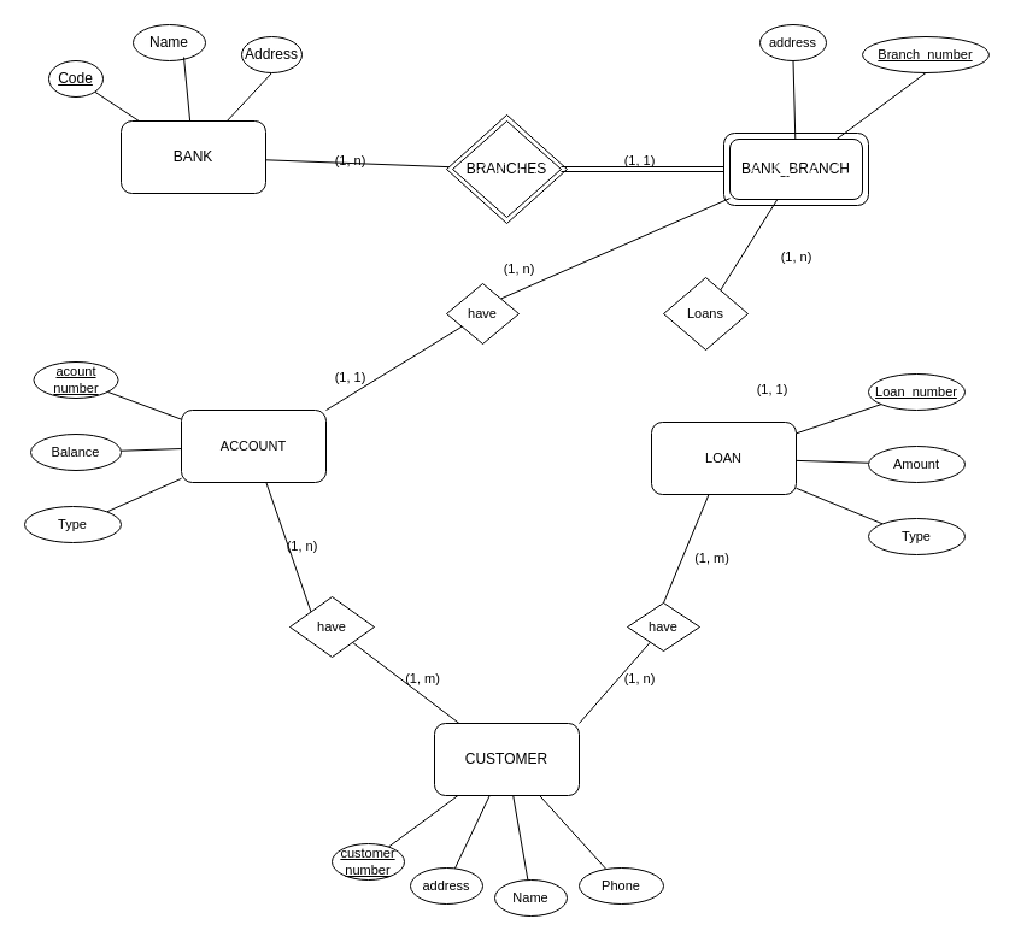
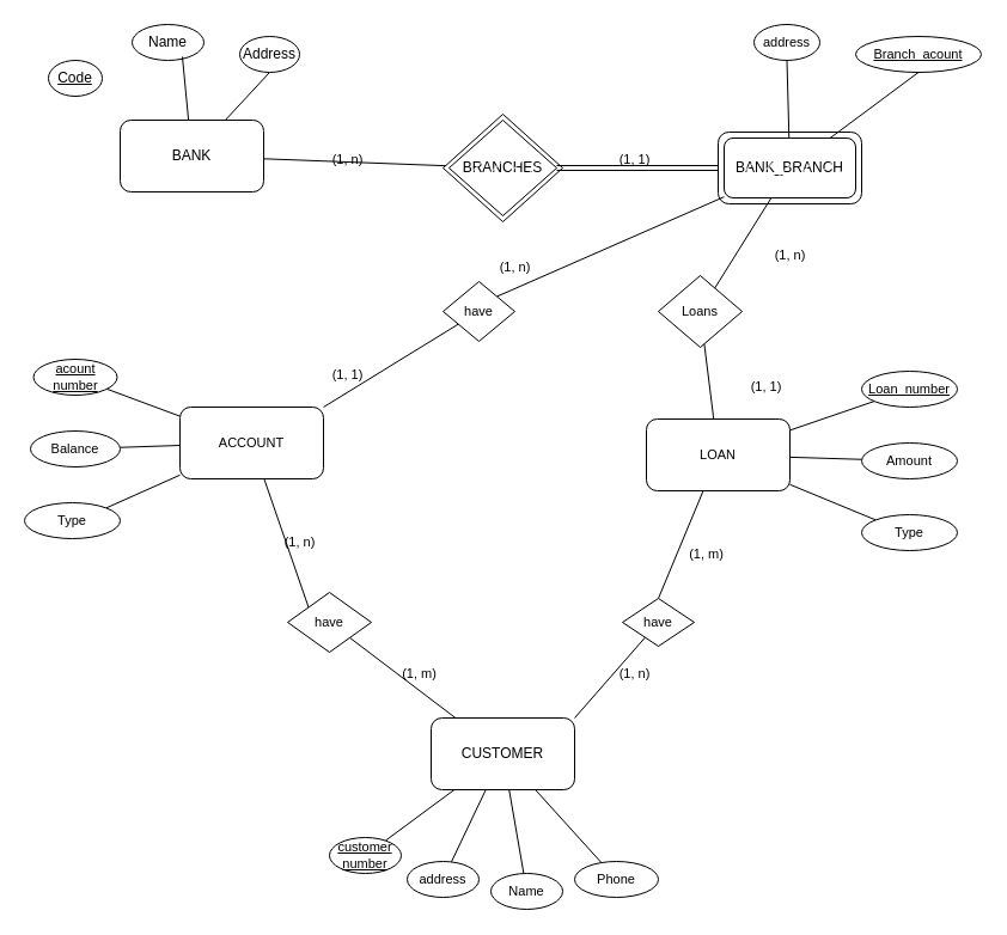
  <mxCell id="0" />
  <mxCell id="1" parent="0" />
  <mxCell id="2" style="rounded=0;orthogonalLoop=1;jettySize=auto;html=1;endArrow=none;endFill=0;" edge="1" parent="1" source="5" target="19"><mxGeometry relative="1" as="geometry" /></mxCell>
- <mxCell id="3" style="rounded=0;orthogonalLoop=1;jettySize=auto;html=1;entryX=1;entryY=1;entryDx=0;entryDy=0;endArrow=none;endFill=0;" edge="1" parent="1" source="5" target="20"><mxGeometry relative="1" as="geometry" /></mxCell>
  <mxCell id="4" style="edgeStyle=none;shape=connector;rounded=0;orthogonalLoop=1;jettySize=auto;html=1;entryX=0.5;entryY=1;entryDx=0;entryDy=0;labelBackgroundColor=default;strokeColor=default;align=center;verticalAlign=middle;fontFamily=Helvetica;fontSize=11;fontColor=default;endArrow=none;endFill=0;" edge="1" parent="1" source="5" target="22"><mxGeometry relative="1" as="geometry" /></mxCell>
  <mxCell id="5" value="BANK" style="rounded=1;whiteSpace=wrap;html=1;" vertex="1" parent="1"><mxGeometry x="100" y="100" width="120" height="60" as="geometry" /></mxCell>
  <mxCell id="6" style="edgeStyle=none;shape=connector;rounded=0;orthogonalLoop=1;jettySize=auto;html=1;labelBackgroundColor=default;strokeColor=default;align=center;verticalAlign=middle;fontFamily=Helvetica;fontSize=11;fontColor=default;endArrow=none;endFill=0;" edge="1" parent="1" source="10" target="60"><mxGeometry relative="1" as="geometry" /></mxCell>
  <mxCell id="7" style="edgeStyle=none;shape=connector;rounded=0;orthogonalLoop=1;jettySize=auto;html=1;labelBackgroundColor=default;strokeColor=default;align=center;verticalAlign=middle;fontFamily=Helvetica;fontSize=11;fontColor=default;endArrow=none;endFill=0;" edge="1" parent="1" source="10" target="62"><mxGeometry relative="1" as="geometry" /></mxCell>
  <mxCell id="8" style="edgeStyle=none;shape=connector;rounded=0;orthogonalLoop=1;jettySize=auto;html=1;labelBackgroundColor=default;strokeColor=default;align=center;verticalAlign=middle;fontFamily=Helvetica;fontSize=11;fontColor=default;endArrow=none;endFill=0;" edge="1" parent="1" source="10" target="61"><mxGeometry relative="1" as="geometry" /></mxCell>
  <mxCell id="9" style="edgeStyle=none;shape=connector;rounded=0;orthogonalLoop=1;jettySize=auto;html=1;labelBackgroundColor=default;strokeColor=default;align=center;verticalAlign=middle;fontFamily=Helvetica;fontSize=11;fontColor=default;endArrow=none;endFill=0;" edge="1" parent="1" source="10" target="63"><mxGeometry relative="1" as="geometry" /></mxCell>
  <mxCell id="10" value="CUSTOMER" style="rounded=1;whiteSpace=wrap;html=1;" vertex="1" parent="1"><mxGeometry x="360" y="600" width="120" height="60" as="geometry" /></mxCell>
  <mxCell id="11" value="BANK_BRANCH" style="rounded=1;whiteSpace=wrap;html=1;" vertex="1" parent="1"><mxGeometry x="600" y="110" width="120" height="60" as="geometry" /></mxCell>
  <mxCell id="12" style="edgeStyle=none;shape=connector;rounded=0;orthogonalLoop=1;jettySize=auto;html=1;entryX=0.5;entryY=1;entryDx=0;entryDy=0;labelBackgroundColor=default;strokeColor=default;align=center;verticalAlign=middle;fontFamily=Helvetica;fontSize=11;fontColor=default;endArrow=none;endFill=0;" edge="1" parent="1" source="16" target="24"><mxGeometry relative="1" as="geometry" /></mxCell>
  <mxCell id="13" style="edgeStyle=none;shape=connector;rounded=0;orthogonalLoop=1;jettySize=auto;html=1;entryX=0.5;entryY=1;entryDx=0;entryDy=0;labelBackgroundColor=default;strokeColor=default;align=center;verticalAlign=middle;fontFamily=Helvetica;fontSize=11;fontColor=default;endArrow=none;endFill=0;" edge="1" parent="1" source="16" target="25"><mxGeometry relative="1" as="geometry" /></mxCell>
  <mxCell id="14" style="edgeStyle=none;shape=connector;rounded=0;orthogonalLoop=1;jettySize=auto;html=1;entryX=1;entryY=0;entryDx=0;entryDy=0;labelBackgroundColor=default;strokeColor=default;align=center;verticalAlign=middle;fontFamily=Helvetica;fontSize=11;fontColor=default;endArrow=none;endFill=0;" edge="1" parent="1" source="16" target="47"><mxGeometry relative="1" as="geometry" /></mxCell>
  <mxCell id="15" style="edgeStyle=none;shape=connector;rounded=0;orthogonalLoop=1;jettySize=auto;html=1;labelBackgroundColor=default;strokeColor=default;align=center;verticalAlign=middle;fontFamily=Helvetica;fontSize=11;fontColor=default;endArrow=none;endFill=0;" edge="1" parent="1" source="16" target="43"><mxGeometry relative="1" as="geometry" /></mxCell>
  <mxCell id="16" value="" style="rounded=1;whiteSpace=wrap;html=1;fillStyle=hatch;" vertex="1" parent="1"><mxGeometry x="605" y="115" width="110" height="50" as="geometry" /></mxCell>
  <mxCell id="17" value="BRANCHES" style="rhombus;whiteSpace=wrap;html=1;" vertex="1" parent="1"><mxGeometry x="370" y="95" width="100" height="90" as="geometry" /></mxCell>
  <mxCell id="18" style="rounded=0;orthogonalLoop=1;jettySize=auto;html=1;entryX=0;entryY=0.5;entryDx=0;entryDy=0;shape=link;" edge="1" parent="1" source="19" target="11"><mxGeometry relative="1" as="geometry" /></mxCell>
  <mxCell id="19" value="" style="rhombus;whiteSpace=wrap;html=1;fillStyle=hatch;" vertex="1" parent="1"><mxGeometry x="375" y="100" width="90" height="80" as="geometry" /></mxCell>
  <mxCell id="20" value="Code" style="ellipse;whiteSpace=wrap;html=1;fontStyle=4" vertex="1" parent="1"><mxGeometry x="40" y="50" width="45" height="30" as="geometry" /></mxCell>
  <mxCell id="21" value="Name" style="ellipse;whiteSpace=wrap;html=1;" vertex="1" parent="1"><mxGeometry x="110" y="20" width="60" height="30" as="geometry" /></mxCell>
  <mxCell id="22" value="Address" style="ellipse;whiteSpace=wrap;html=1;" vertex="1" parent="1"><mxGeometry x="200" y="30" width="50" height="30" as="geometry" /></mxCell>
  <mxCell id="23" style="rounded=0;orthogonalLoop=1;jettySize=auto;html=1;entryX=0.7;entryY=0.9;entryDx=0;entryDy=0;entryPerimeter=0;endArrow=none;endFill=0;" edge="1" parent="1" source="5" target="21"><mxGeometry relative="1" as="geometry" /></mxCell>
  <mxCell id="24" value="address" style="ellipse;whiteSpace=wrap;html=1;fontFamily=Helvetica;fontSize=11;fontColor=default;" vertex="1" parent="1"><mxGeometry x="630" y="20" width="55" height="30" as="geometry" /></mxCell>
- <mxCell id="25" value="Branch_number" style="ellipse;whiteSpace=wrap;html=1;fontFamily=Helvetica;fontSize=11;fontColor=default;fontStyle=4" vertex="1" parent="1"><mxGeometry x="715" y="30" width="105" height="30" as="geometry" /></mxCell>
+ <mxCell id="25" value="Branch_acount" style="ellipse;whiteSpace=wrap;html=1;fontFamily=Helvetica;fontSize=11;fontColor=default;fontStyle=4" vertex="1" parent="1"><mxGeometry x="715" y="30" width="105" height="30" as="geometry" /></mxCell>
  <mxCell id="26" style="edgeStyle=none;shape=connector;rounded=0;orthogonalLoop=1;jettySize=auto;html=1;labelBackgroundColor=default;strokeColor=default;align=center;verticalAlign=middle;fontFamily=Helvetica;fontSize=11;fontColor=default;endArrow=none;endFill=0;" edge="1" parent="1" source="30" target="36"><mxGeometry relative="1" as="geometry" /></mxCell>
  <mxCell id="27" style="edgeStyle=none;shape=connector;rounded=0;orthogonalLoop=1;jettySize=auto;html=1;labelBackgroundColor=default;strokeColor=default;align=center;verticalAlign=middle;fontFamily=Helvetica;fontSize=11;fontColor=default;endArrow=none;endFill=0;" edge="1" parent="1" source="30" target="37"><mxGeometry relative="1" as="geometry" /></mxCell>
  <mxCell id="28" style="edgeStyle=none;shape=connector;rounded=0;orthogonalLoop=1;jettySize=auto;html=1;entryX=1;entryY=0;entryDx=0;entryDy=0;labelBackgroundColor=default;strokeColor=default;align=center;verticalAlign=middle;fontFamily=Helvetica;fontSize=11;fontColor=default;endArrow=none;endFill=0;" edge="1" parent="1" source="30" target="38"><mxGeometry relative="1" as="geometry" /></mxCell>
  <mxCell id="29" style="edgeStyle=none;rounded=0;orthogonalLoop=1;jettySize=auto;html=1;entryX=0;entryY=0;entryDx=0;entryDy=0;labelBackgroundColor=default;strokeColor=default;align=center;verticalAlign=middle;fontFamily=Helvetica;fontSize=11;fontColor=default;endArrow=none;endFill=0;" edge="1" parent="1" source="30" target="49"><mxGeometry relative="1" as="geometry" /></mxCell>
  <mxCell id="30" value="ACCOUNT" style="rounded=1;whiteSpace=wrap;html=1;fontFamily=Helvetica;fontSize=11;fontColor=default;" vertex="1" parent="1"><mxGeometry x="150" y="340" width="120" height="60" as="geometry" /></mxCell>
  <mxCell id="31" style="edgeStyle=none;shape=connector;rounded=0;orthogonalLoop=1;jettySize=auto;html=1;labelBackgroundColor=default;strokeColor=default;align=center;verticalAlign=middle;fontFamily=Helvetica;fontSize=11;fontColor=default;endArrow=none;endFill=0;" edge="1" parent="1" source="35" target="39"><mxGeometry relative="1" as="geometry" /></mxCell>
  <mxCell id="32" style="edgeStyle=none;shape=connector;rounded=0;orthogonalLoop=1;jettySize=auto;html=1;labelBackgroundColor=default;strokeColor=default;align=center;verticalAlign=middle;fontFamily=Helvetica;fontSize=11;fontColor=default;endArrow=none;endFill=0;" edge="1" parent="1" source="35" target="40"><mxGeometry relative="1" as="geometry" /></mxCell>
  <mxCell id="33" style="edgeStyle=none;shape=connector;rounded=0;orthogonalLoop=1;jettySize=auto;html=1;entryX=0;entryY=0;entryDx=0;entryDy=0;labelBackgroundColor=default;strokeColor=default;align=center;verticalAlign=middle;fontFamily=Helvetica;fontSize=11;fontColor=default;endArrow=none;endFill=0;" edge="1" parent="1" source="35" target="41"><mxGeometry relative="1" as="geometry" /></mxCell>
  <mxCell id="34" style="edgeStyle=none;rounded=0;orthogonalLoop=1;jettySize=auto;html=1;entryX=0.5;entryY=0;entryDx=0;entryDy=0;labelBackgroundColor=default;strokeColor=default;align=center;verticalAlign=middle;fontFamily=Helvetica;fontSize=11;fontColor=default;endArrow=none;endFill=0;" edge="1" parent="1" source="35" target="45"><mxGeometry relative="1" as="geometry" /></mxCell>
  <mxCell id="35" value="LOAN" style="rounded=1;whiteSpace=wrap;html=1;fontFamily=Helvetica;fontSize=11;fontColor=default;" vertex="1" parent="1"><mxGeometry x="540" y="350" width="120" height="60" as="geometry" /></mxCell>
  <mxCell id="36" value="acount number" style="ellipse;whiteSpace=wrap;html=1;fontFamily=Helvetica;fontSize=11;fontColor=default;fontStyle=4" vertex="1" parent="1"><mxGeometry x="27.5" y="300" width="70" height="30" as="geometry" /></mxCell>
  <mxCell id="37" value="Balance" style="ellipse;whiteSpace=wrap;html=1;fontFamily=Helvetica;fontSize=11;fontColor=default;" vertex="1" parent="1"><mxGeometry x="25" y="360" width="75" height="30" as="geometry" /></mxCell>
  <mxCell id="38" value="Type" style="ellipse;whiteSpace=wrap;html=1;fontFamily=Helvetica;fontSize=11;fontColor=default;" vertex="1" parent="1"><mxGeometry x="20" y="420" width="80" height="30" as="geometry" /></mxCell>
  <mxCell id="39" value="Loan_number" style="ellipse;whiteSpace=wrap;html=1;fontFamily=Helvetica;fontSize=11;fontColor=default;fontStyle=4" vertex="1" parent="1"><mxGeometry x="720" y="310" width="80" height="30" as="geometry" /></mxCell>
  <mxCell id="40" value="Amount" style="ellipse;whiteSpace=wrap;html=1;fontFamily=Helvetica;fontSize=11;fontColor=default;" vertex="1" parent="1"><mxGeometry x="720" y="370" width="80" height="30" as="geometry" /></mxCell>
  <mxCell id="41" value="Type" style="ellipse;whiteSpace=wrap;html=1;fontFamily=Helvetica;fontSize=11;fontColor=default;" vertex="1" parent="1"><mxGeometry x="720" y="430" width="80" height="30" as="geometry" /></mxCell>
+ <mxCell id="42" style="edgeStyle=none;rounded=0;orthogonalLoop=1;jettySize=auto;html=1;labelBackgroundColor=default;strokeColor=default;align=center;verticalAlign=middle;fontFamily=Helvetica;fontSize=11;fontColor=default;endArrow=none;endFill=0;" edge="1" parent="1" source="43" target="35"><mxGeometry relative="1" as="geometry" /></mxCell>
  <mxCell id="43" value="Loans" style="rhombus;whiteSpace=wrap;html=1;fontFamily=Helvetica;fontSize=11;fontColor=default;" vertex="1" parent="1"><mxGeometry x="550" y="230" width="70" height="60" as="geometry" /></mxCell>
  <mxCell id="44" style="edgeStyle=none;shape=connector;rounded=0;orthogonalLoop=1;jettySize=auto;html=1;entryX=1;entryY=0;entryDx=0;entryDy=0;labelBackgroundColor=default;strokeColor=default;align=center;verticalAlign=middle;fontFamily=Helvetica;fontSize=11;fontColor=default;endArrow=none;endFill=0;" edge="1" parent="1" source="45" target="10"><mxGeometry relative="1" as="geometry" /></mxCell>
  <mxCell id="45" value="have" style="rhombus;whiteSpace=wrap;html=1;fontFamily=Helvetica;fontSize=11;fontColor=default;" vertex="1" parent="1"><mxGeometry x="520" y="500" width="60" height="40" as="geometry" /></mxCell>
  <mxCell id="46" style="edgeStyle=none;rounded=0;orthogonalLoop=1;jettySize=auto;html=1;entryX=1;entryY=0;entryDx=0;entryDy=0;labelBackgroundColor=default;strokeColor=default;align=center;verticalAlign=middle;fontFamily=Helvetica;fontSize=11;fontColor=default;endArrow=none;endFill=0;" edge="1" parent="1" source="47" target="30"><mxGeometry relative="1" as="geometry" /></mxCell>
  <mxCell id="47" value="have" style="rhombus;whiteSpace=wrap;html=1;fontFamily=Helvetica;fontSize=11;fontColor=default;" vertex="1" parent="1"><mxGeometry x="370" y="235" width="60" height="50" as="geometry" /></mxCell>
  <mxCell id="48" style="edgeStyle=none;shape=connector;rounded=0;orthogonalLoop=1;jettySize=auto;html=1;labelBackgroundColor=default;strokeColor=default;align=center;verticalAlign=middle;fontFamily=Helvetica;fontSize=11;fontColor=default;endArrow=none;endFill=0;" edge="1" parent="1" source="49" target="10"><mxGeometry relative="1" as="geometry" /></mxCell>
  <mxCell id="49" value="have" style="rhombus;whiteSpace=wrap;html=1;fontFamily=Helvetica;fontSize=11;fontColor=default;" vertex="1" parent="1"><mxGeometry x="240" y="495" width="70" height="50" as="geometry" /></mxCell>
  <mxCell id="50" value="(1, n)" style="text;html=1;align=center;verticalAlign=middle;resizable=0;points=[];autosize=1;strokeColor=none;fillColor=none;fontSize=11;fontFamily=Helvetica;fontColor=default;" vertex="1" parent="1"><mxGeometry x="265" y="118" width="50" height="30" as="geometry" /></mxCell>
  <mxCell id="51" value="(1, 1)" style="text;html=1;align=center;verticalAlign=middle;resizable=0;points=[];autosize=1;strokeColor=none;fillColor=none;fontSize=11;fontFamily=Helvetica;fontColor=default;" vertex="1" parent="1"><mxGeometry x="505" y="118" width="50" height="30" as="geometry" /></mxCell>
  <mxCell id="52" value="(1, n)" style="text;html=1;align=center;verticalAlign=middle;resizable=0;points=[];autosize=1;strokeColor=none;fillColor=none;fontSize=11;fontFamily=Helvetica;fontColor=default;" vertex="1" parent="1"><mxGeometry x="405" y="208" width="50" height="30" as="geometry" /></mxCell>
  <mxCell id="53" value="(1, 1)" style="text;html=1;align=center;verticalAlign=middle;resizable=0;points=[];autosize=1;strokeColor=none;fillColor=none;fontSize=11;fontFamily=Helvetica;fontColor=default;" vertex="1" parent="1"><mxGeometry x="265" y="298" width="50" height="30" as="geometry" /></mxCell>
  <mxCell id="54" value="(1, n)" style="text;html=1;align=center;verticalAlign=middle;resizable=0;points=[];autosize=1;strokeColor=none;fillColor=none;fontSize=11;fontFamily=Helvetica;fontColor=default;" vertex="1" parent="1"><mxGeometry x="225" y="438" width="50" height="30" as="geometry" /></mxCell>
  <mxCell id="55" value="(1, m)" style="text;html=1;align=center;verticalAlign=middle;resizable=0;points=[];autosize=1;strokeColor=none;fillColor=none;fontSize=11;fontFamily=Helvetica;fontColor=default;" vertex="1" parent="1"><mxGeometry x="325" y="548" width="50" height="30" as="geometry" /></mxCell>
  <mxCell id="56" value="(1, n)" style="text;html=1;align=center;verticalAlign=middle;resizable=0;points=[];autosize=1;strokeColor=none;fillColor=none;fontSize=11;fontFamily=Helvetica;fontColor=default;" vertex="1" parent="1"><mxGeometry x="635" y="198" width="50" height="30" as="geometry" /></mxCell>
  <mxCell id="57" value="(1, 1)" style="text;html=1;align=center;verticalAlign=middle;resizable=0;points=[];autosize=1;strokeColor=none;fillColor=none;fontSize=11;fontFamily=Helvetica;fontColor=default;" vertex="1" parent="1"><mxGeometry x="615" y="308" width="50" height="30" as="geometry" /></mxCell>
  <mxCell id="58" value="(1, m)" style="text;html=1;align=center;verticalAlign=middle;resizable=0;points=[];autosize=1;strokeColor=none;fillColor=none;fontSize=11;fontFamily=Helvetica;fontColor=default;" vertex="1" parent="1"><mxGeometry x="565" y="448" width="50" height="30" as="geometry" /></mxCell>
  <mxCell id="59" value="(1, n)" style="text;html=1;align=center;verticalAlign=middle;resizable=0;points=[];autosize=1;strokeColor=none;fillColor=none;fontSize=11;fontFamily=Helvetica;fontColor=default;" vertex="1" parent="1"><mxGeometry x="505" y="548" width="50" height="30" as="geometry" /></mxCell>
  <mxCell id="60" value="customer number" style="ellipse;whiteSpace=wrap;html=1;fontFamily=Helvetica;fontSize=11;fontColor=default;fontStyle=4" vertex="1" parent="1"><mxGeometry x="275" y="700" width="60" height="30" as="geometry" /></mxCell>
  <mxCell id="61" value="Name" style="ellipse;whiteSpace=wrap;html=1;fontFamily=Helvetica;fontSize=11;fontColor=default;" vertex="1" parent="1"><mxGeometry x="410" y="730" width="60" height="30" as="geometry" /></mxCell>
  <mxCell id="62" value="address" style="ellipse;whiteSpace=wrap;html=1;fontFamily=Helvetica;fontSize=11;fontColor=default;" vertex="1" parent="1"><mxGeometry x="340" y="720" width="60" height="30" as="geometry" /></mxCell>
  <mxCell id="63" value="Phone" style="ellipse;whiteSpace=wrap;html=1;fontFamily=Helvetica;fontSize=11;fontColor=default;" vertex="1" parent="1"><mxGeometry x="480" y="720" width="70" height="30" as="geometry" /></mxCell>
